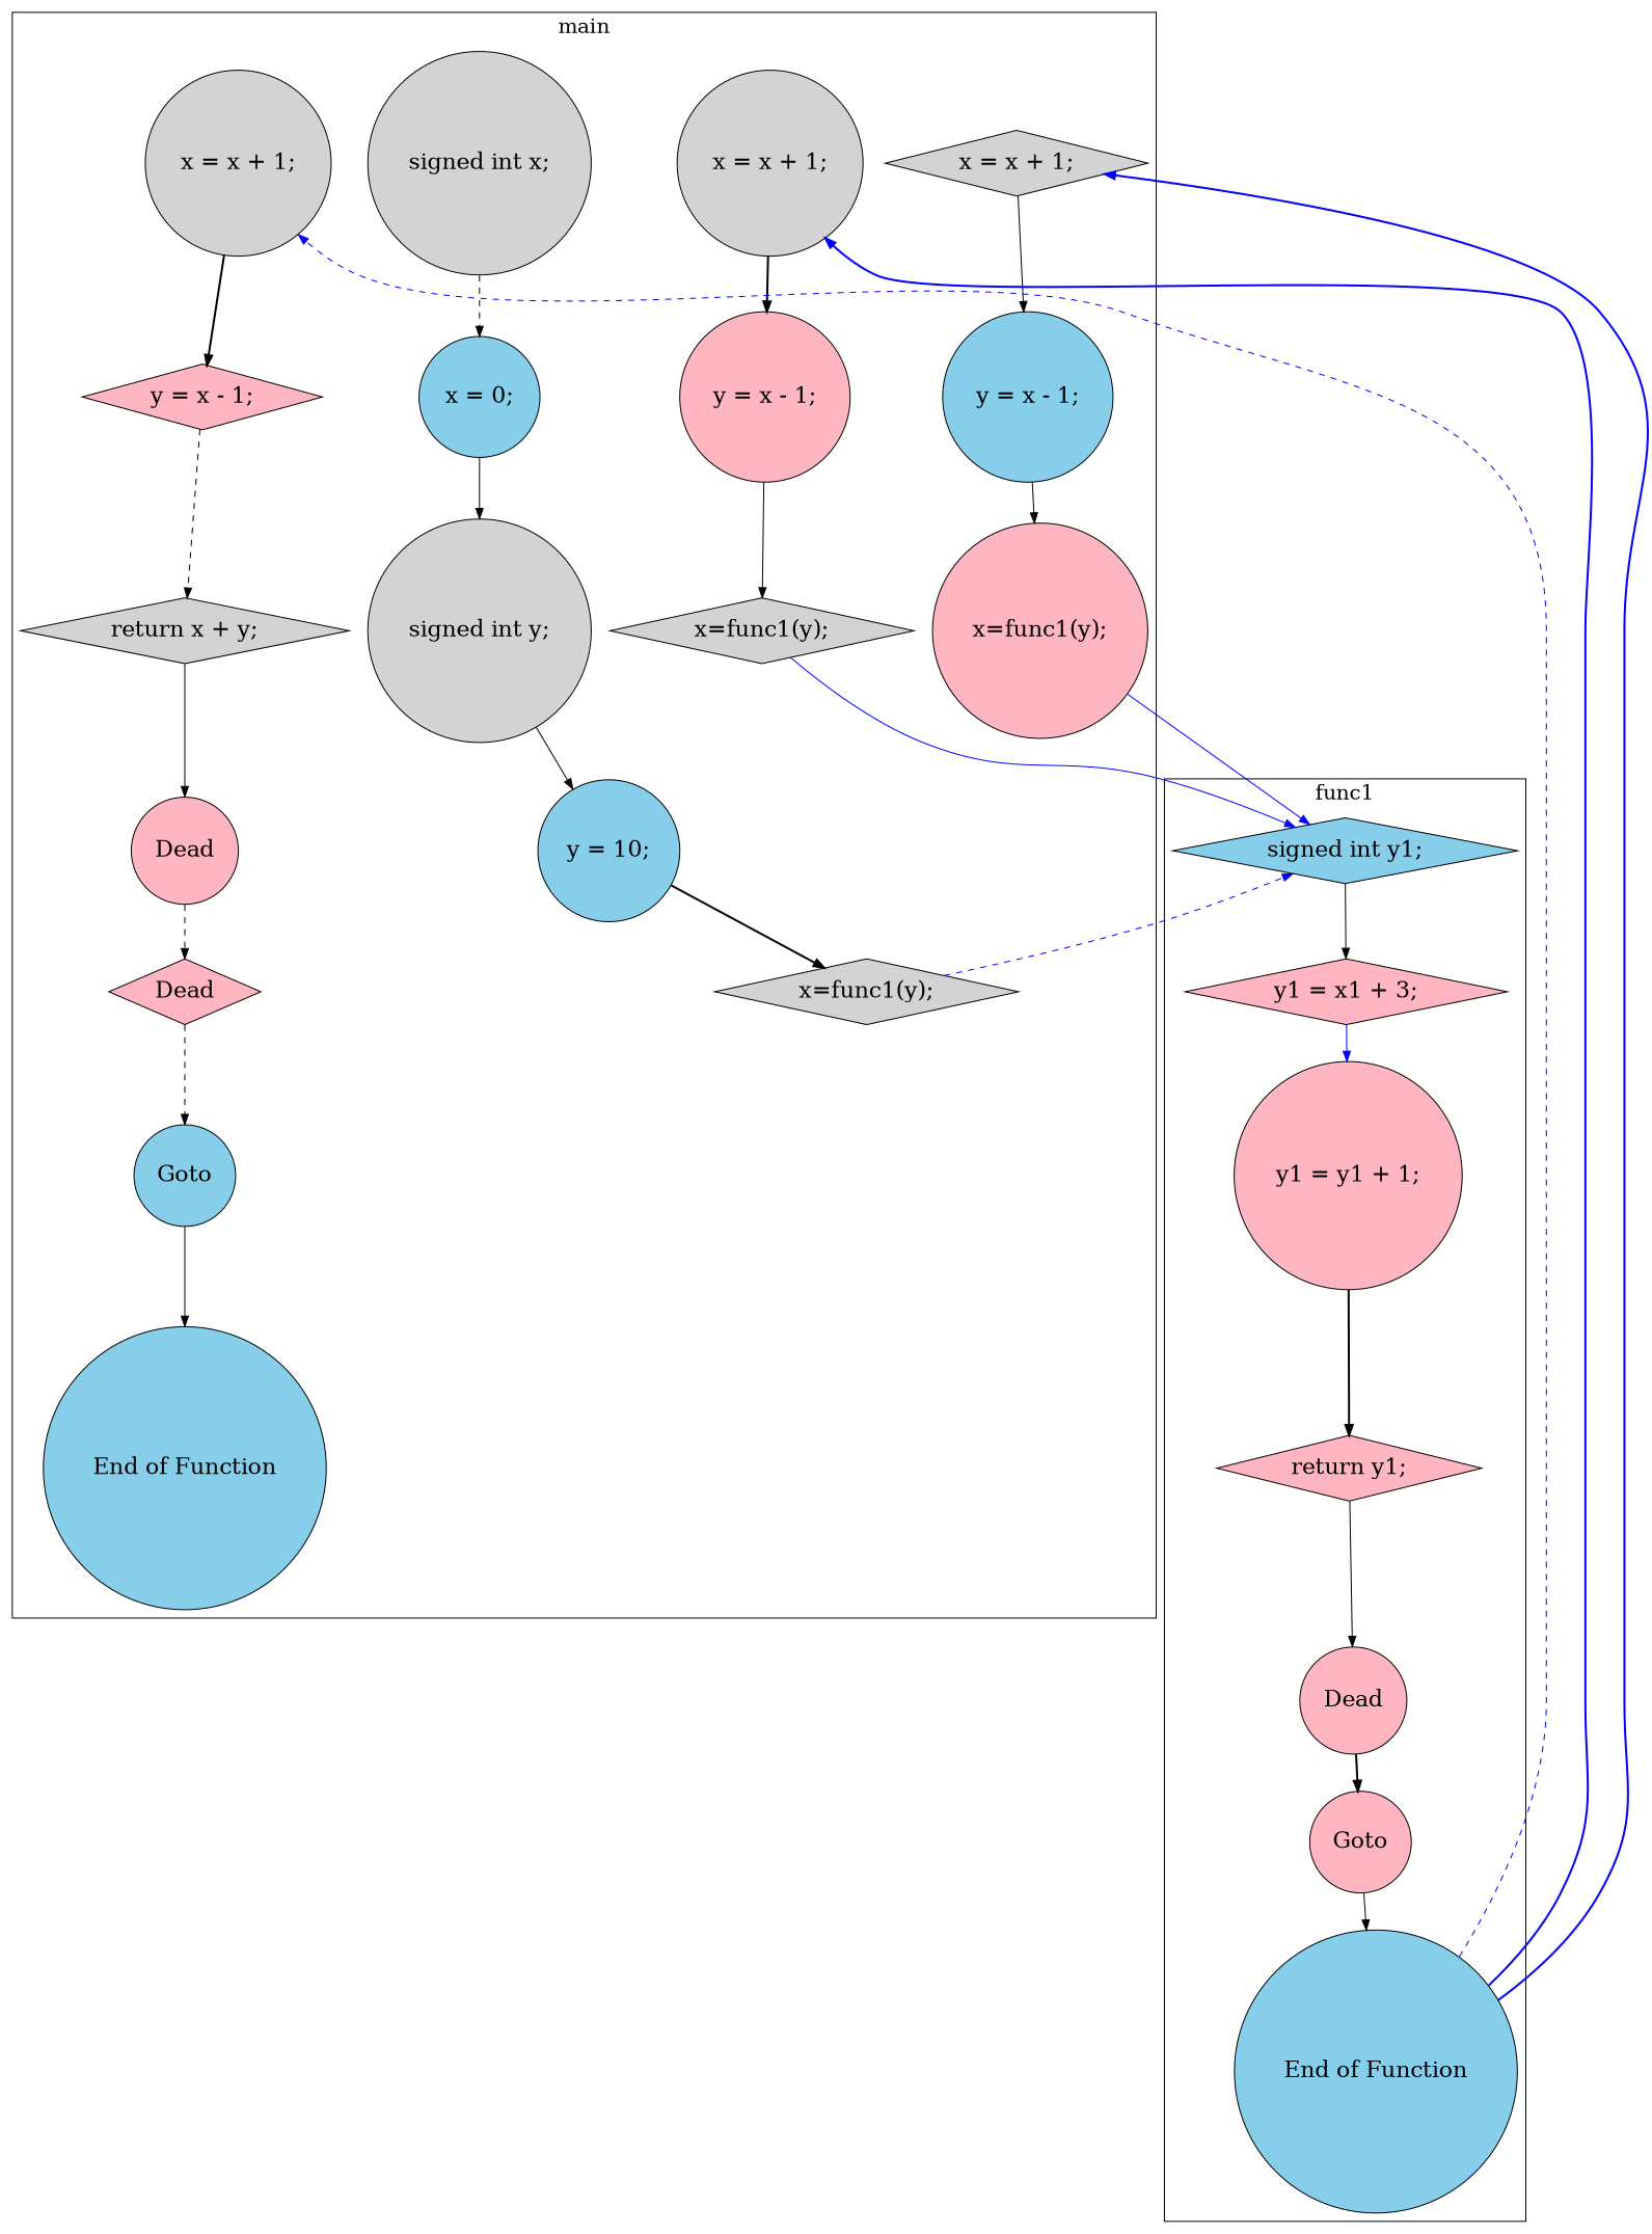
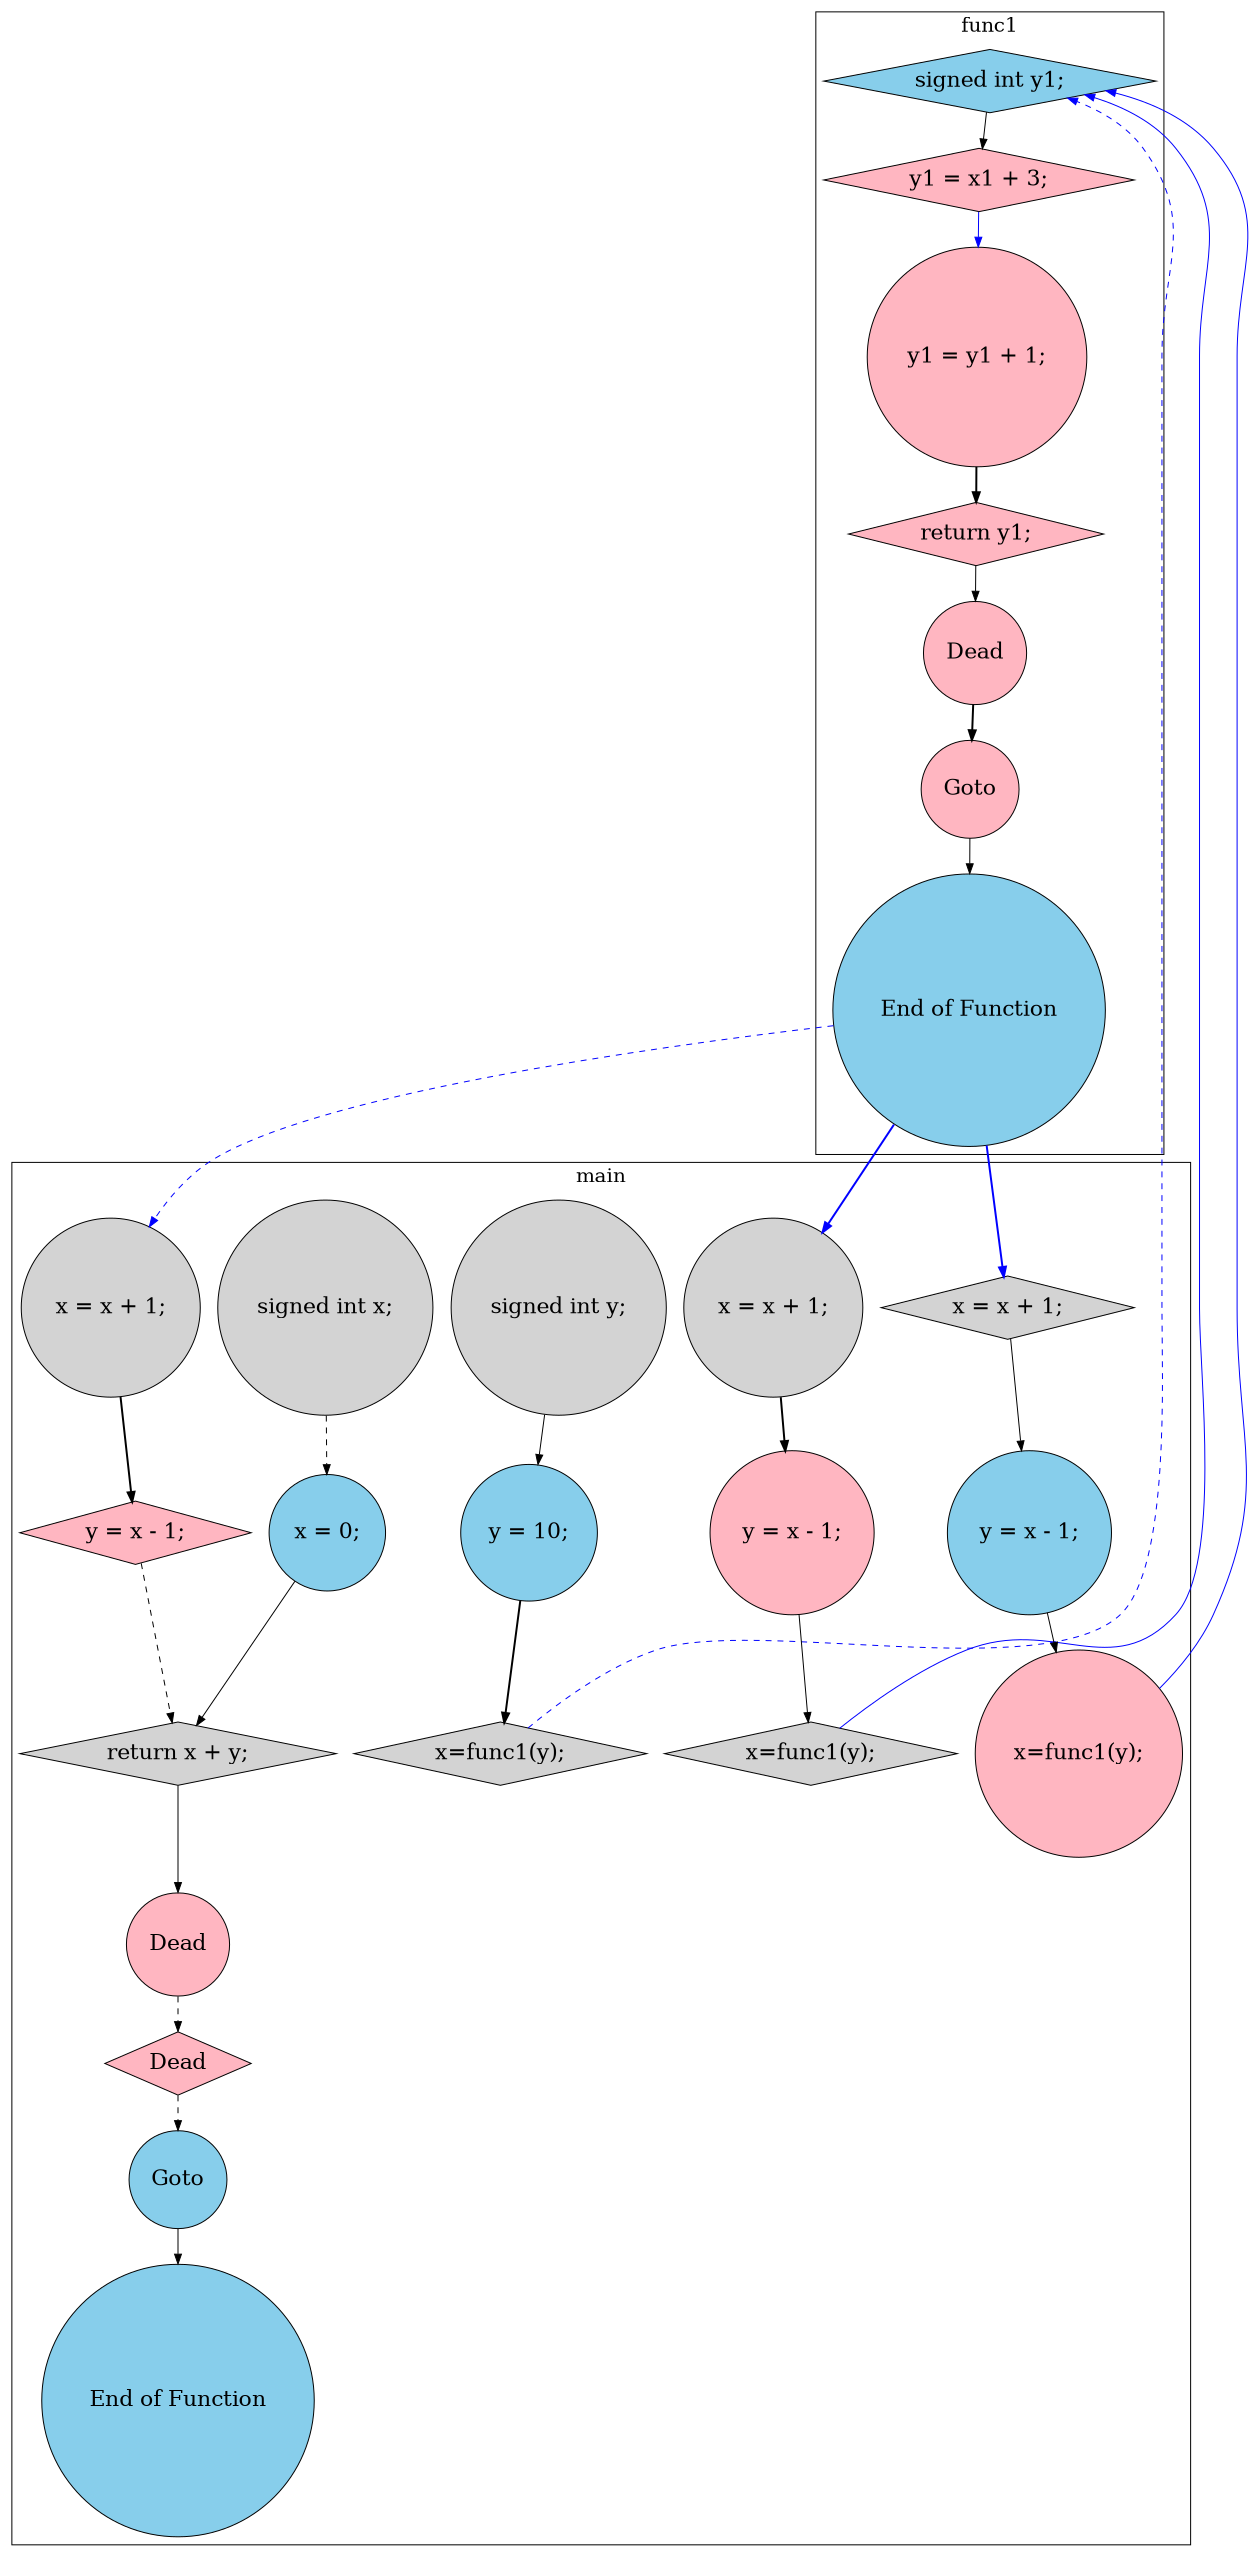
  digraph {
    color=black
    compound=true
    fontsize=20
    node [fillcolor=lightpink fontsize=22 shape=circle style=filled]
    edge [style=solid]
    n1 [fillcolor=lightgrey label="signed int x;"]
    n2 [fillcolor=skyblue label="x = 0;"]
    n3 [fillcolor=lightgrey label="signed int y;"]
    n4 [fillcolor=skyblue label="y = 10;"]
    n5 [fillcolor=lightgrey label="x=func1(y);" shape=diamond]
    n6 [fillcolor=lightgrey label="x = x + 1;"]
    n7 [label="y = x - 1;"]
    n8 [fillcolor=lightgrey label="x=func1(y);" shape=diamond]
    n9 [fillcolor=lightgrey label="x = x + 1;" shape=diamond]
    n10 [fillcolor=skyblue label="y = x - 1;"]
    n11 [label="x=func1(y);"]
    n12 [fillcolor=lightgrey label="x = x + 1;"]
    n13 [label="y = x - 1;" shape=diamond]
    n14 [fillcolor=lightgrey label="return x + y;" shape=diamond]
    n15 [label=Dead]
    n16 [label=Dead shape=diamond]
    n17 [fillcolor=skyblue label=Goto]
    n18 [fillcolor=skyblue label="End of Function"]
    n19 [fillcolor=skyblue label="signed int y1;" shape=diamond]
    n20 [label="y1 = x1 + 3;" shape=diamond]
    n21 [label="y1 = y1 + 1;"]
    n22 [label="return y1;" shape=diamond]
    n23 [label=Dead]
    n24 [label=Goto]
    n25 [fillcolor=skyblue label="End of Function"]
    subgraph cluster_1 {
      label=main
      n1
      n2
      n3
      n4
      n5
      n6
      n7
      n8
      n9
      n10
      n11
      n12
      n13
      n14
      n15
      n16
      n17
      n18
    }
    subgraph cluster_2 {
      label=func1
      n19
      n20
      n21
      n22
      n23
      n24
      n25
    }
    n1 -> n2 [style=dashed]
-   n2 -> n3
+   n2 -> n14
    n3 -> n4
    n4 -> n5 [style=bold]
    n5 -> n19 [color=blue style=dashed]
    n6 -> n7 [style=bold]
    n7 -> n8
    n8 -> n19 [color=blue]
    n9 -> n10
    n10 -> n11
    n11 -> n19 [color=blue]
    n12 -> n13 [style=bold]
    n13 -> n14 [style=dashed]
    n14 -> n15
    n15 -> n16 [style=dashed]
    n16 -> n17 [style=dashed]
    n17 -> n18
    n19 -> n20
    n20 -> n21 [color=blue]
    n21 -> n22 [style=bold]
    n22 -> n23
    n23 -> n24 [style=bold]
    n24 -> n25
    n25 -> n6 [color=blue style=bold]
    n25 -> n9 [color=blue style=bold]
    n25 -> n12 [color=blue style=dashed]
  }
